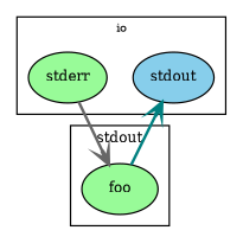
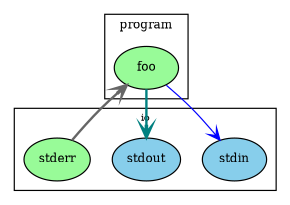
  digraph {
    node [fillcolor=skyblue fontsize=10 style=filled]
    edge [arrowhead=vee style=bold]
+   stdin
    stdout
    stderr [fillcolor=palegreen]
    foo [fillcolor=palegreen]
    subgraph cluster_1 {
      fontsize=8
      label=io
+     stdin
      stdout
      stderr
    }
    subgraph cluster_2 {
      fontsize=10
-     label=stdout
+     label=program
      foo
    }
    stderr -> foo [color=gray40]
+   foo -> stdin [color=blue style=solid]
    foo -> stdout [color=teal]
  }
